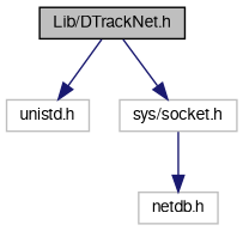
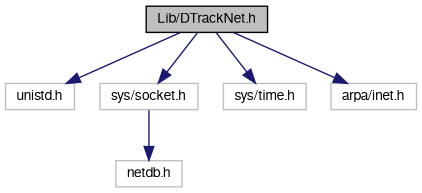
  digraph {
    node [color=grey75 fillcolor=white fontname=FreeSans fontsize=10 shape=record style=filled]
    edge [color=midnightblue fontname=FreeSans fontsize=10 labelfontname=FreeSans labelfontsize=10 style=solid]
    n1 [color=black fillcolor=grey75 fontcolor=black height=0.2 label="Lib/DTrackNet.h" width=0.4]
    n2 [height=0.2 label="unistd.h" width=0.4]
    n3 [height=0.2 label="sys/socket.h" width=0.4]
+   n4 [height=0.2 label="sys/time.h" width=0.4]
+   n5 [height=0.2 label="arpa/inet.h" width=0.4]
    n6 [height=0.2 label="netdb.h" width=0.4]
    n1 -> n2
    n1 -> n3
+   n1 -> n4
+   n1 -> n5
    n3 -> n6
  }
